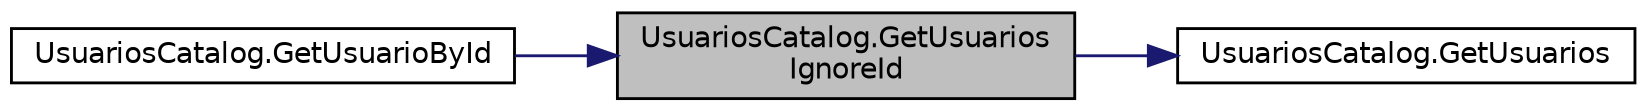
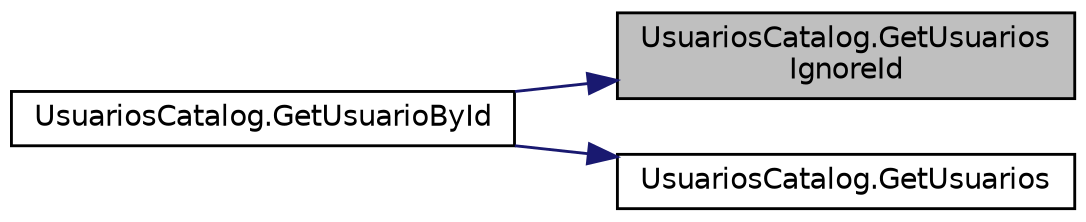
  digraph {
    rankdir=LR
    node [color=black fillcolor=white fontname=Helvetica fontsize=10 shape=record style=filled]
    edge [color=midnightblue fontname=Helvetica fontsize=10 labelfontname=Helvetica labelfontsize=10 style=solid]
    n1 [fillcolor=grey75 fontcolor=black height=0.2 label="UsuariosCatalog.GetUsuarios\lIgnoreId" width=0.4]
    n2 [height=0.2 label="UsuariosCatalog.GetUsuarios" width=0.4]
    n3 [height=0.2 label="UsuariosCatalog.GetUsuarioById" width=0.4]
-   n1 -> n2
+   n3 -> n2
    n3 -> n1
  }
